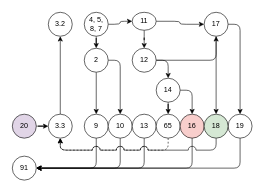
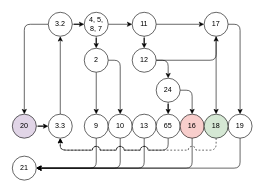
  <mxCell id="0" />
  <mxCell id="1" parent="0" />
+ <mxCell id="2" style="edgeStyle=orthogonalEdgeStyle;orthogonalLoop=1;jettySize=auto;html=1;" edge="1" parent="1" source="4" target="9"><mxGeometry relative="1" as="geometry" /></mxCell>
+ <mxCell id="3" style="edgeStyle=orthogonalEdgeStyle;orthogonalLoop=1;jettySize=auto;html=1;entryX=0.5;entryY=0;entryDx=0;entryDy=0;" edge="1" parent="1" source="4" target="6"><mxGeometry relative="1" as="geometry"><Array as="points"><mxPoint x="40" y="40" /></Array></mxGeometry></mxCell>
  <mxCell id="4" value="3.2" style="ellipse;whiteSpace=wrap;html=1;aspect=fixed;rounded=1;" vertex="1" parent="1"><mxGeometry x="80" y="20" width="40" height="40" as="geometry" /></mxCell>
  <mxCell id="5" style="edgeStyle=orthogonalEdgeStyle;orthogonalLoop=1;jettySize=auto;html=1;" edge="1" parent="1" source="6" target="40"><mxGeometry relative="1" as="geometry" /></mxCell>
  <mxCell id="6" value="20" style="ellipse;whiteSpace=wrap;html=1;aspect=fixed;rounded=1;fillColor=#e1d5e7;" vertex="1" parent="1"><mxGeometry x="20" y="190" width="40" height="40" as="geometry" /></mxCell>
  <mxCell id="7" style="edgeStyle=orthogonalEdgeStyle;orthogonalLoop=1;jettySize=auto;html=1;" edge="1" parent="1" source="9" target="15"><mxGeometry relative="1" as="geometry" /></mxCell>
  <mxCell id="8" style="edgeStyle=orthogonalEdgeStyle;orthogonalLoop=1;jettySize=auto;html=1;" edge="1" parent="1" source="9" target="12"><mxGeometry relative="1" as="geometry" /></mxCell>
  <mxCell id="9" value="4, 5,&lt;br&gt;8, 7" style="ellipse;whiteSpace=wrap;html=1;aspect=fixed;rounded=1;" vertex="1" parent="1"><mxGeometry x="140" y="20" width="40" height="40" as="geometry" /></mxCell>
  <mxCell id="10" style="edgeStyle=orthogonalEdgeStyle;orthogonalLoop=1;jettySize=auto;html=1;" edge="1" parent="1" source="12" target="17"><mxGeometry relative="1" as="geometry" /></mxCell>
  <mxCell id="11" style="edgeStyle=orthogonalEdgeStyle;orthogonalLoop=1;jettySize=auto;html=1;" edge="1" parent="1" source="12" target="19"><mxGeometry relative="1" as="geometry"><mxPoint x="200" y="180" as="targetPoint" /><Array as="points"><mxPoint x="200" y="100" /></Array></mxGeometry></mxCell>
  <mxCell id="12" value="2" style="ellipse;whiteSpace=wrap;html=1;aspect=fixed;rounded=1;" vertex="1" parent="1"><mxGeometry x="140" y="80" width="40" height="40" as="geometry" /></mxCell>
  <mxCell id="13" style="edgeStyle=orthogonalEdgeStyle;orthogonalLoop=1;jettySize=auto;html=1;" edge="1" parent="1" source="15" target="25"><mxGeometry relative="1" as="geometry" /></mxCell>
  <mxCell id="14" style="edgeStyle=orthogonalEdgeStyle;orthogonalLoop=1;jettySize=auto;html=1;" edge="1" parent="1" source="15" target="22"><mxGeometry relative="1" as="geometry" /></mxCell>
- <mxCell id="15" value="11" style="ellipse;whiteSpace=wrap;html=1;aspect=fixed;rounded=1;" vertex="1" parent="1"><mxGeometry x="220" y="20" width="40" height="30" as="geometry" /></mxCell>
+ <mxCell id="15" value="11" style="ellipse;whiteSpace=wrap;html=1;aspect=fixed;rounded=1;" vertex="1" parent="1"><mxGeometry x="220" y="20" width="40" height="40" as="geometry" /></mxCell>
  <mxCell id="16" style="edgeStyle=orthogonalEdgeStyle;orthogonalLoop=1;jettySize=auto;html=1;jumpStyle=arc;jumpSize=13;" edge="1" parent="1" target="41"><mxGeometry relative="1" as="geometry"><mxPoint x="160" y="220" as="sourcePoint" /><Array as="points"><mxPoint x="160" y="280" /><mxPoint x="60" y="280" /></Array></mxGeometry></mxCell>
  <mxCell id="17" value="9" style="ellipse;whiteSpace=wrap;html=1;aspect=fixed;rounded=1;" vertex="1" parent="1"><mxGeometry x="140" y="190" width="40" height="40" as="geometry" /></mxCell>
  <mxCell id="18" style="edgeStyle=orthogonalEdgeStyle;orthogonalLoop=1;jettySize=auto;html=1;jumpStyle=arc;jumpSize=13;" edge="1" parent="1" target="41"><mxGeometry relative="1" as="geometry"><mxPoint x="200" y="220" as="sourcePoint" /><Array as="points"><mxPoint x="200" y="280" /><mxPoint x="60" y="280" /></Array></mxGeometry></mxCell>
  <mxCell id="19" value="10" style="ellipse;whiteSpace=wrap;html=1;aspect=fixed;rounded=1;" vertex="1" parent="1"><mxGeometry x="180" y="190" width="40" height="40" as="geometry" /></mxCell>
  <mxCell id="20" style="edgeStyle=orthogonalEdgeStyle;orthogonalLoop=1;jettySize=auto;html=1;" edge="1" parent="1" source="22" target="38"><mxGeometry relative="1" as="geometry" /></mxCell>
  <mxCell id="21" style="edgeStyle=orthogonalEdgeStyle;orthogonalLoop=1;jettySize=auto;html=1;" edge="1" parent="1" source="22" target="36"><mxGeometry relative="1" as="geometry"><Array as="points"><mxPoint x="400" y="40" /></Array></mxGeometry></mxCell>
  <mxCell id="22" value="17" style="ellipse;whiteSpace=wrap;html=1;aspect=fixed;rounded=1;" vertex="1" parent="1"><mxGeometry x="340" y="20" width="40" height="40" as="geometry" /></mxCell>
  <mxCell id="23" style="edgeStyle=orthogonalEdgeStyle;orthogonalLoop=1;jettySize=auto;html=1;" edge="1" parent="1" source="25" target="22"><mxGeometry relative="1" as="geometry" /></mxCell>
  <mxCell id="24" style="edgeStyle=orthogonalEdgeStyle;orthogonalLoop=1;jettySize=auto;html=1;" edge="1" parent="1" source="25" target="28"><mxGeometry relative="1" as="geometry"><Array as="points"><mxPoint x="280" y="100" /></Array></mxGeometry></mxCell>
  <mxCell id="25" value="12" style="ellipse;whiteSpace=wrap;html=1;aspect=fixed;rounded=1;" vertex="1" parent="1"><mxGeometry x="220" y="80" width="40" height="40" as="geometry" /></mxCell>
  <mxCell id="26" style="edgeStyle=orthogonalEdgeStyle;orthogonalLoop=1;jettySize=auto;html=1;" edge="1" parent="1" source="28" target="32"><mxGeometry relative="1" as="geometry" /></mxCell>
  <mxCell id="27" style="edgeStyle=orthogonalEdgeStyle;orthogonalLoop=1;jettySize=auto;html=1;" edge="1" parent="1" source="28" target="34"><mxGeometry relative="1" as="geometry"><Array as="points"><mxPoint x="320" y="150" /></Array></mxGeometry></mxCell>
- <mxCell id="28" value="14" style="ellipse;whiteSpace=wrap;html=1;aspect=fixed;rounded=1;" vertex="1" parent="1"><mxGeometry x="260" y="130" width="40" height="40" as="geometry" /></mxCell>
+ <mxCell id="28" value="24" style="ellipse;whiteSpace=wrap;html=1;aspect=fixed;rounded=1;" vertex="1" parent="1"><mxGeometry x="260" y="130" width="40" height="40" as="geometry" /></mxCell>
  <mxCell id="29" style="edgeStyle=orthogonalEdgeStyle;orthogonalLoop=1;jettySize=auto;html=1;jumpStyle=arc;jumpSize=13;" edge="1" parent="1" target="41"><mxGeometry relative="1" as="geometry"><mxPoint x="240" y="220" as="sourcePoint" /><Array as="points"><mxPoint x="240" y="280" /><mxPoint x="60" y="280" /></Array></mxGeometry></mxCell>
  <mxCell id="30" value="13" style="ellipse;whiteSpace=wrap;html=1;aspect=fixed;rounded=1;" vertex="1" parent="1"><mxGeometry x="220" y="190" width="40" height="40" as="geometry" /></mxCell>
- <mxCell id="31" style="edgeStyle=orthogonalEdgeStyle;orthogonalLoop=1;jettySize=auto;html=1;jumpStyle=arc;jumpSize=13;dashed=1;" edge="1" parent="1" source="32" target="40"><mxGeometry relative="1" as="geometry"><Array as="points"><mxPoint x="280" y="250" /></Array></mxGeometry></mxCell>
+ <mxCell id="31" style="edgeStyle=orthogonalEdgeStyle;orthogonalLoop=1;jettySize=auto;html=1;jumpStyle=arc;jumpSize=13;" edge="1" parent="1" source="32" target="40"><mxGeometry relative="1" as="geometry"><Array as="points"><mxPoint x="280" y="250" /></Array></mxGeometry></mxCell>
  <mxCell id="32" value="65" style="ellipse;whiteSpace=wrap;html=1;aspect=fixed;rounded=1;" vertex="1" parent="1"><mxGeometry x="260" y="190" width="40" height="40" as="geometry" /></mxCell>
  <mxCell id="33" style="edgeStyle=orthogonalEdgeStyle;orthogonalLoop=1;jettySize=auto;html=1;jumpStyle=arc;jumpSize=13;" edge="1" parent="1" target="41"><mxGeometry relative="1" as="geometry"><mxPoint x="320" y="220" as="sourcePoint" /><Array as="points"><mxPoint x="320" y="280" /><mxPoint x="60" y="280" /></Array></mxGeometry></mxCell>
  <mxCell id="34" value="16" style="ellipse;whiteSpace=wrap;html=1;aspect=fixed;rounded=1;fillColor=#f8cecc;" vertex="1" parent="1"><mxGeometry x="300" y="190" width="40" height="40" as="geometry" /></mxCell>
  <mxCell id="35" style="edgeStyle=orthogonalEdgeStyle;orthogonalLoop=1;jettySize=auto;html=1;" edge="1" parent="1" target="41"><mxGeometry relative="1" as="geometry"><mxPoint x="400" y="220" as="sourcePoint" /><Array as="points"><mxPoint x="400" y="280" /><mxPoint x="60" y="280" /></Array></mxGeometry></mxCell>
  <mxCell id="36" value="19" style="ellipse;whiteSpace=wrap;html=1;aspect=fixed;rounded=1;" vertex="1" parent="1"><mxGeometry x="380" y="190" width="40" height="40" as="geometry" /></mxCell>
- <mxCell id="37" style="edgeStyle=orthogonalEdgeStyle;orthogonalLoop=1;jettySize=auto;html=1;jumpStyle=arc;jumpSize=13;" edge="1" parent="1" source="38" target="40"><mxGeometry relative="1" as="geometry"><Array as="points"><mxPoint x="360" y="250" /></Array></mxGeometry></mxCell>
+ <mxCell id="37" style="edgeStyle=orthogonalEdgeStyle;orthogonalLoop=1;jettySize=auto;html=1;jumpStyle=arc;jumpSize=13;dashed=1;" edge="1" parent="1" source="38" target="40"><mxGeometry relative="1" as="geometry"><Array as="points"><mxPoint x="360" y="250" /></Array></mxGeometry></mxCell>
  <mxCell id="38" value="18" style="ellipse;whiteSpace=wrap;html=1;aspect=fixed;rounded=1;fillColor=#d5e8d4;" vertex="1" parent="1"><mxGeometry x="340" y="190" width="40" height="40" as="geometry" /></mxCell>
  <mxCell id="39" style="edgeStyle=orthogonalEdgeStyle;orthogonalLoop=1;jettySize=auto;html=1;" edge="1" parent="1" source="40" target="4"><mxGeometry relative="1" as="geometry" /></mxCell>
  <mxCell id="40" value="3.3" style="ellipse;whiteSpace=wrap;html=1;aspect=fixed;rounded=1;" vertex="1" parent="1"><mxGeometry x="80" y="190" width="40" height="40" as="geometry" /></mxCell>
- <mxCell id="41" value="91" style="ellipse;whiteSpace=wrap;html=1;aspect=fixed;rounded=1;" vertex="1" parent="1"><mxGeometry x="20" y="260" width="40" height="40" as="geometry" /></mxCell>
+ <mxCell id="41" value="21" style="ellipse;whiteSpace=wrap;html=1;aspect=fixed;rounded=1;" vertex="1" parent="1"><mxGeometry x="20" y="260" width="40" height="40" as="geometry" /></mxCell>
